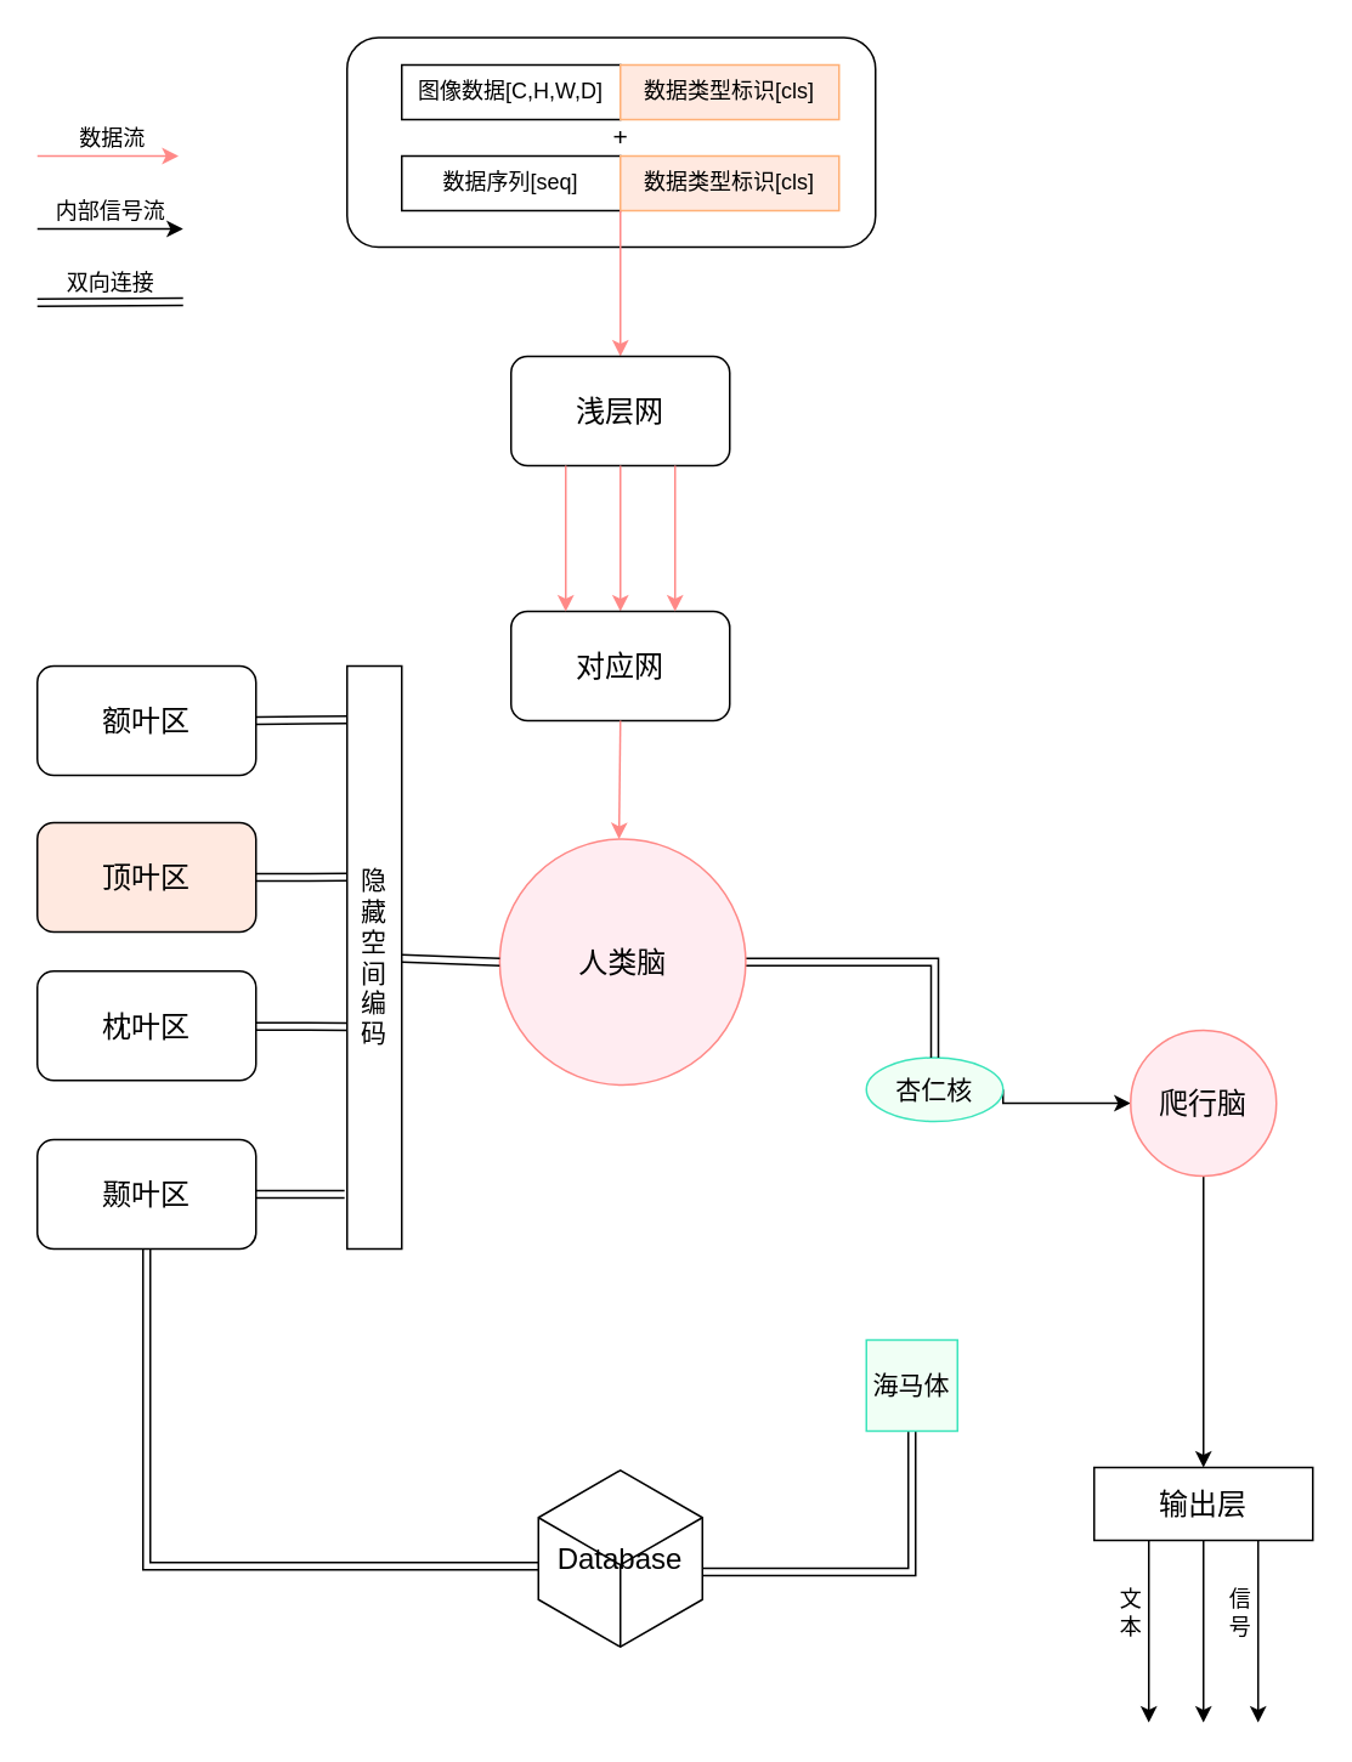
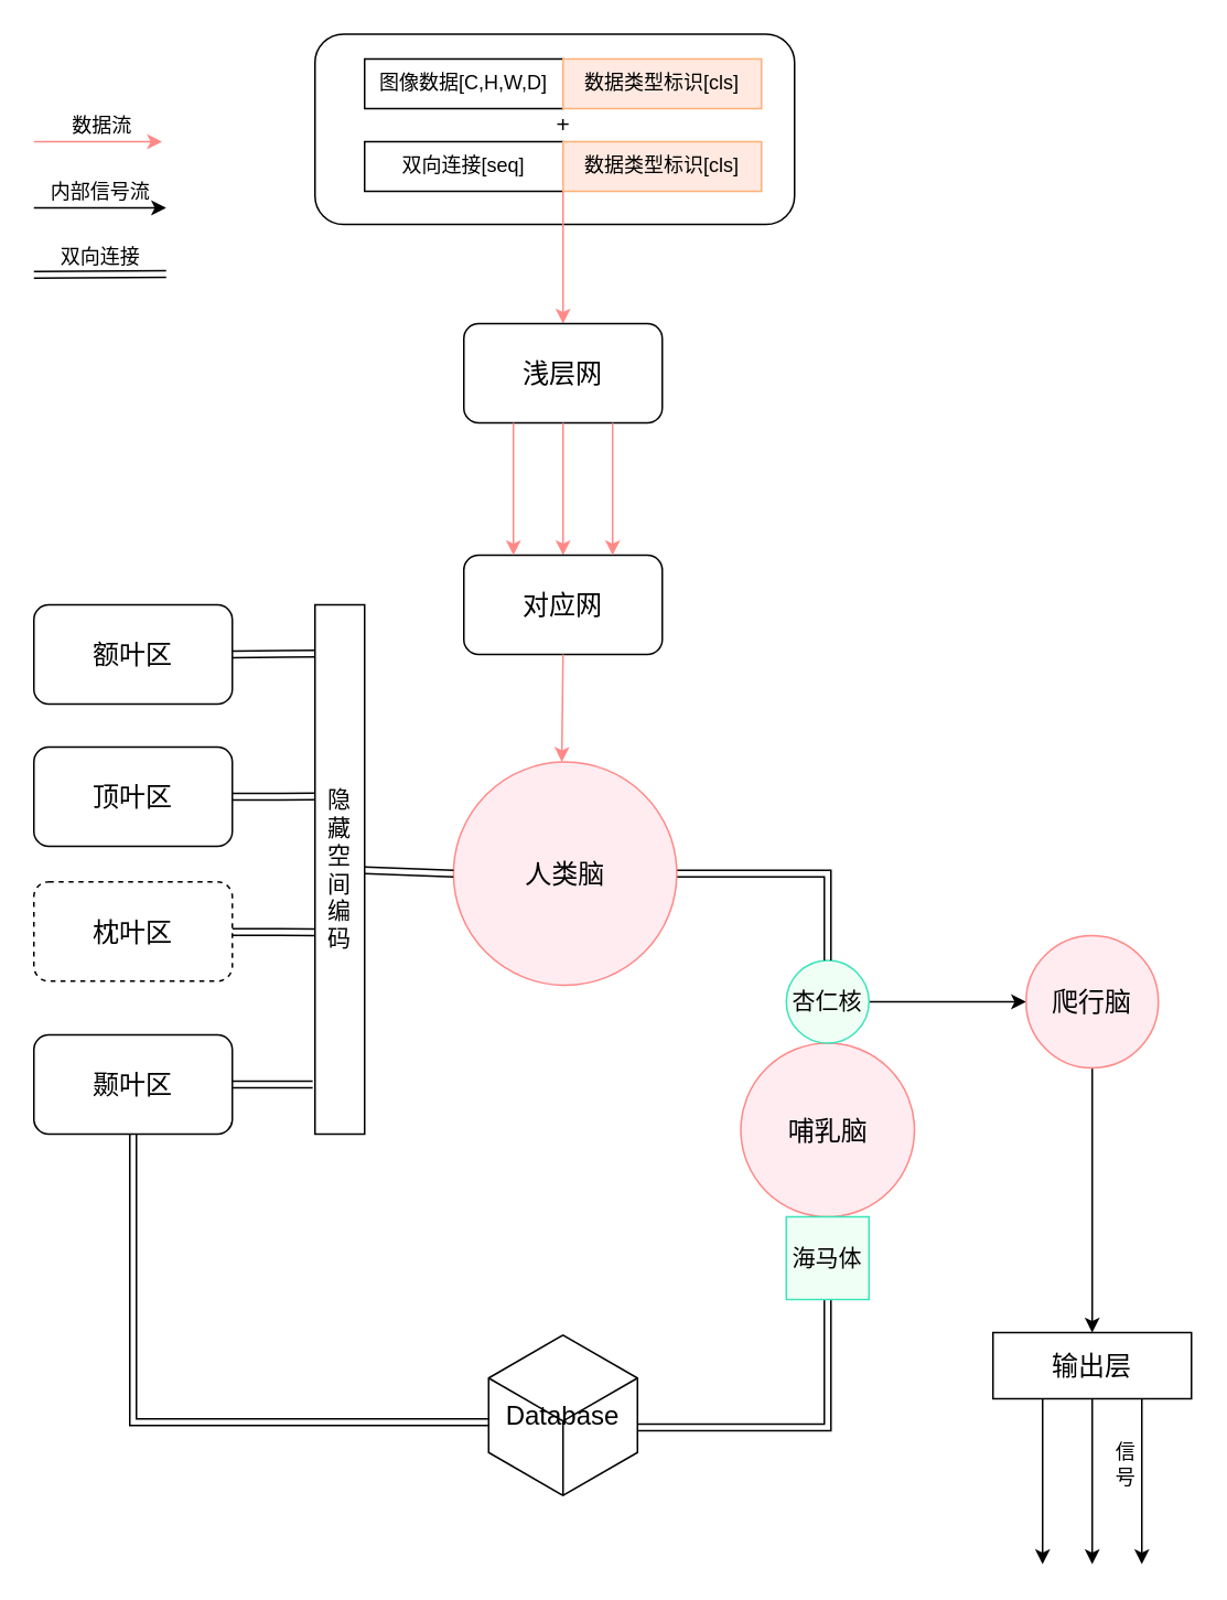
  <mxCell id="0" />
  <mxCell id="1" parent="0" />
  <mxCell id="2" value="" style="rounded=1;whiteSpace=wrap;html=1;fontSize=12;" parent="1" vertex="1"><mxGeometry x="190" y="20" width="290" height="115" as="geometry" /></mxCell>
- <mxCell id="3" value="数据序列[seq]" style="rounded=0;whiteSpace=wrap;html=1;" parent="1" vertex="1"><mxGeometry x="220" y="85" width="120" height="30" as="geometry" /></mxCell>
+ <mxCell id="3" value="双向连接[seq]" style="rounded=0;whiteSpace=wrap;html=1;" parent="1" vertex="1"><mxGeometry x="220" y="85" width="120" height="30" as="geometry" /></mxCell>
  <mxCell id="4" value="数据类型标识[cls]" style="rounded=0;whiteSpace=wrap;html=1;fillColor=#ffe9e0;strokeColor=#ffb076;" parent="1" vertex="1"><mxGeometry x="340" y="85" width="120" height="30" as="geometry" /></mxCell>
  <mxCell id="5" value="" style="endArrow=classic;html=1;rounded=0;fillColor=#ffecf1;strokeColor=#ff8987;" parent="1" edge="1"><mxGeometry width="50" height="50" relative="1" as="geometry"><mxPoint x="340" y="115" as="sourcePoint" /><mxPoint x="340" y="195" as="targetPoint" /></mxGeometry></mxCell>
  <mxCell id="6" value="&lt;font style=&quot;font-size: 16px&quot;&gt;浅层网&lt;/font&gt;" style="rounded=1;whiteSpace=wrap;html=1;" parent="1" vertex="1"><mxGeometry x="280" y="195" width="120" height="60" as="geometry" /></mxCell>
  <mxCell id="7" value="" style="endArrow=classic;html=1;rounded=0;fillColor=#ffecf1;strokeColor=#ff8987;" parent="1" edge="1"><mxGeometry width="50" height="50" relative="1" as="geometry"><mxPoint x="340" y="255" as="sourcePoint" /><mxPoint x="340" y="335" as="targetPoint" /></mxGeometry></mxCell>
  <mxCell id="8" value="&lt;font style=&quot;font-size: 16px&quot;&gt;对应网&lt;/font&gt;" style="rounded=1;whiteSpace=wrap;html=1;" parent="1" vertex="1"><mxGeometry x="280" y="335" width="120" height="60" as="geometry" /></mxCell>
  <mxCell id="9" value="图像数据[C,H,W,D]" style="rounded=0;whiteSpace=wrap;html=1;" parent="1" vertex="1"><mxGeometry x="220" y="35" width="120" height="30" as="geometry" /></mxCell>
  <mxCell id="10" value="数据类型标识[cls]" style="rounded=0;whiteSpace=wrap;html=1;fillColor=#ffe9e0;strokeColor=#ffb076;" parent="1" vertex="1"><mxGeometry x="340" y="35" width="120" height="30" as="geometry" /></mxCell>
  <mxCell id="11" value="+" style="text;html=1;align=center;verticalAlign=middle;resizable=0;points=[];autosize=1;strokeColor=none;fillColor=none;fontSize=14;" parent="1" vertex="1"><mxGeometry x="330" y="65" width="20" height="20" as="geometry" /></mxCell>
  <mxCell id="12" value="" style="endArrow=classic;html=1;rounded=0;fillColor=#ffecf1;strokeColor=#ff8987;" parent="1" edge="1"><mxGeometry width="50" height="50" relative="1" as="geometry"><mxPoint x="310" y="255" as="sourcePoint" /><mxPoint x="310" y="335" as="targetPoint" /></mxGeometry></mxCell>
  <mxCell id="13" value="" style="endArrow=classic;html=1;rounded=0;fillColor=#ffecf1;strokeColor=#ff8987;" parent="1" edge="1"><mxGeometry width="50" height="50" relative="1" as="geometry"><mxPoint x="370" y="255" as="sourcePoint" /><mxPoint x="370" y="335" as="targetPoint" /></mxGeometry></mxCell>
+ <mxCell id="14" value="&lt;font style=&quot;font-size: 16px&quot;&gt;哺乳脑&lt;/font&gt;" style="ellipse;whiteSpace=wrap;html=1;aspect=fixed;fontSize=14;fillColor=#ffecf1;strokeColor=#ff8987;" parent="1" vertex="1"><mxGeometry x="447.5" y="630" width="105" height="105" as="geometry" /></mxCell>
  <mxCell id="15" style="edgeStyle=orthogonalEdgeStyle;rounded=0;orthogonalLoop=1;jettySize=auto;html=1;exitX=1;exitY=0.5;exitDx=0;exitDy=0;entryX=0;entryY=0.5;entryDx=0;entryDy=0;fontSize=12;" parent="1" source="16" target="20" edge="1"><mxGeometry relative="1" as="geometry"><Array as="points"><mxPoint x="620" y="605" /></Array></mxGeometry></mxCell>
- <mxCell id="16" value="杏仁核" style="ellipse;whiteSpace=wrap;html=1;aspect=fixed;fontSize=14;fillColor=#f0fff5;strokeColor=#3ce4bb;" parent="1" vertex="1"><mxGeometry x="475" y="580" width="75" height="35" as="geometry" /></mxCell>
+ <mxCell id="16" value="杏仁核" style="ellipse;whiteSpace=wrap;html=1;aspect=fixed;fontSize=14;fillColor=#f0fff5;strokeColor=#3ce4bb;" parent="1" vertex="1"><mxGeometry x="475" y="580" width="50" height="50" as="geometry" /></mxCell>
  <mxCell id="17" style="edgeStyle=orthogonalEdgeStyle;rounded=0;orthogonalLoop=1;jettySize=auto;html=1;entryX=0.5;entryY=0;entryDx=0;entryDy=0;fontSize=12;shape=link;" parent="1" source="18" target="16" edge="1"><mxGeometry relative="1" as="geometry" /></mxCell>
  <mxCell id="18" value="&lt;font style=&quot;font-size: 16px&quot;&gt;人类脑&lt;/font&gt;" style="ellipse;whiteSpace=wrap;html=1;aspect=fixed;fontSize=14;fillColor=#ffecf1;strokeColor=#ff8987;" parent="1" vertex="1"><mxGeometry x="273.75" y="460" width="135" height="135" as="geometry" /></mxCell>
  <mxCell id="19" style="edgeStyle=orthogonalEdgeStyle;rounded=0;orthogonalLoop=1;jettySize=auto;html=1;exitX=0.5;exitY=1;exitDx=0;exitDy=0;fontSize=12;" parent="1" source="20" edge="1"><mxGeometry relative="1" as="geometry"><mxPoint x="660" y="805" as="targetPoint" /></mxGeometry></mxCell>
  <mxCell id="20" value="&lt;font style=&quot;font-size: 16px&quot;&gt;爬行脑&lt;/font&gt;" style="ellipse;whiteSpace=wrap;html=1;aspect=fixed;fontSize=14;fillColor=#ffecf1;strokeColor=#ff8987;" parent="1" vertex="1"><mxGeometry x="620" y="565" width="80" height="80" as="geometry" /></mxCell>
  <mxCell id="21" value="" style="endArrow=classic;html=1;rounded=0;fillColor=#ffecf1;strokeColor=#ff8987;entryX=0.5;entryY=0;entryDx=0;entryDy=0;exitX=0.5;exitY=1;exitDx=0;exitDy=0;" parent="1" source="8" edge="1"><mxGeometry width="50" height="50" relative="1" as="geometry"><mxPoint x="338" y="395" as="sourcePoint" /><mxPoint x="339.25" y="460" as="targetPoint" /><Array as="points" /></mxGeometry></mxCell>
  <mxCell id="22" value="" style="endArrow=classic;html=1;rounded=0;fillColor=#ffecf1;strokeColor=#ff8987;" parent="1" edge="1"><mxGeometry width="50" height="50" relative="1" as="geometry"><mxPoint x="20" y="85" as="sourcePoint" /><mxPoint x="97.5" y="85" as="targetPoint" /></mxGeometry></mxCell>
  <mxCell id="23" value="数据流" style="edgeLabel;html=1;align=center;verticalAlign=middle;resizable=0;points=[];fontSize=12;childText;" parent="22" vertex="1" connectable="0"><mxGeometry x="0.378" y="3" relative="1" as="geometry"><mxPoint x="-13" y="-7" as="offset" /></mxGeometry></mxCell>
  <mxCell id="24" style="edgeStyle=orthogonalEdgeStyle;rounded=0;orthogonalLoop=1;jettySize=auto;html=1;exitX=1;exitY=0.5;exitDx=0;exitDy=0;fontSize=14;" parent="1" edge="1"><mxGeometry relative="1" as="geometry"><mxPoint x="20" y="125" as="sourcePoint" /><mxPoint x="100" y="125" as="targetPoint" /><Array as="points"><mxPoint x="50" y="125" /><mxPoint x="50" y="125" /></Array></mxGeometry></mxCell>
  <mxCell id="25" value="&lt;font style=&quot;font-size: 12px&quot;&gt;内部信号流&lt;/font&gt;" style="text;html=1;align=center;verticalAlign=middle;resizable=0;points=[];autosize=1;strokeColor=none;fillColor=none;fontSize=14;" parent="1" vertex="1"><mxGeometry x="20" y="105" width="80" height="20" as="geometry" /></mxCell>
  <mxCell id="26" style="rounded=0;orthogonalLoop=1;jettySize=auto;html=1;exitX=1;exitY=0.5;exitDx=0;exitDy=0;entryX=0.033;entryY=0.092;entryDx=0;entryDy=0;entryPerimeter=0;fontSize=12;shape=link;" parent="1" source="27" target="39" edge="1"><mxGeometry relative="1" as="geometry" /></mxCell>
  <mxCell id="27" value="&lt;font style=&quot;font-size: 16px&quot;&gt;额叶区&lt;/font&gt;" style="rounded=1;whiteSpace=wrap;html=1;fontSize=12;" parent="1" vertex="1"><mxGeometry x="20" y="365" width="120" height="60" as="geometry" /></mxCell>
  <mxCell id="28" style="edgeStyle=orthogonalEdgeStyle;rounded=0;orthogonalLoop=1;jettySize=auto;html=1;exitX=1;exitY=0.5;exitDx=0;exitDy=0;entryX=0.017;entryY=0.362;entryDx=0;entryDy=0;entryPerimeter=0;fontSize=12;shape=link;" parent="1" source="29" target="39" edge="1"><mxGeometry relative="1" as="geometry" /></mxCell>
- <mxCell id="29" value="&lt;font style=&quot;font-size: 16px&quot;&gt;顶叶区&lt;/font&gt;" style="rounded=1;whiteSpace=wrap;html=1;fontSize=12;fillColor=#ffe9e0;" parent="1" vertex="1"><mxGeometry x="20" y="451" width="120" height="60" as="geometry" /></mxCell>
+ <mxCell id="29" value="&lt;font style=&quot;font-size: 16px&quot;&gt;顶叶区&lt;/font&gt;" style="rounded=1;whiteSpace=wrap;html=1;fontSize=12;" parent="1" vertex="1"><mxGeometry x="20" y="451" width="120" height="60" as="geometry" /></mxCell>
  <mxCell id="30" style="rounded=0;orthogonalLoop=1;jettySize=auto;html=1;fontSize=12;shape=link;" parent="1" source="31" edge="1"><mxGeometry relative="1" as="geometry"><mxPoint x="190" y="563" as="targetPoint" /></mxGeometry></mxCell>
- <mxCell id="31" value="&lt;font style=&quot;font-size: 16px&quot;&gt;枕叶区&lt;/font&gt;" style="rounded=1;whiteSpace=wrap;html=1;fontSize=12;" parent="1" vertex="1"><mxGeometry x="20" y="532.5" width="120" height="60" as="geometry" /></mxCell>
+ <mxCell id="31" value="&lt;font style=&quot;font-size: 16px&quot;&gt;枕叶区&lt;/font&gt;" style="rounded=1;whiteSpace=wrap;html=1;fontSize=12;dashed=1;" parent="1" vertex="1"><mxGeometry x="20" y="532.5" width="120" height="60" as="geometry" /></mxCell>
  <mxCell id="32" style="edgeStyle=orthogonalEdgeStyle;rounded=0;orthogonalLoop=1;jettySize=auto;html=1;entryX=0.009;entryY=0.542;entryDx=0;entryDy=0;entryPerimeter=0;fontSize=12;exitX=0.5;exitY=1;exitDx=0;exitDy=0;shape=link;" parent="1" source="34" target="35" edge="1"><mxGeometry relative="1" as="geometry" /></mxCell>
  <mxCell id="33" style="rounded=0;orthogonalLoop=1;jettySize=auto;html=1;exitX=1;exitY=0.5;exitDx=0;exitDy=0;entryX=-0.047;entryY=0.906;entryDx=0;entryDy=0;entryPerimeter=0;fontSize=12;shape=link;" parent="1" source="34" target="39" edge="1"><mxGeometry relative="1" as="geometry" /></mxCell>
  <mxCell id="34" value="&lt;font style=&quot;font-size: 16px&quot;&gt;颞叶区&lt;/font&gt;" style="rounded=1;whiteSpace=wrap;html=1;fontSize=12;" parent="1" vertex="1"><mxGeometry x="20" y="625" width="120" height="60" as="geometry" /></mxCell>
  <mxCell id="35" value="&lt;font style=&quot;font-size: 16px&quot;&gt;Database&lt;/font&gt;" style="html=1;whiteSpace=wrap;aspect=fixed;shape=isoCube;backgroundOutline=1;fontSize=12;" parent="1" vertex="1"><mxGeometry x="295" y="805" width="90" height="100" as="geometry" /></mxCell>
  <mxCell id="36" style="edgeStyle=orthogonalEdgeStyle;rounded=0;orthogonalLoop=1;jettySize=auto;html=1;exitX=0.5;exitY=1;exitDx=0;exitDy=0;entryX=1.004;entryY=0.574;entryDx=0;entryDy=0;entryPerimeter=0;fontSize=12;shape=link;" parent="1" source="37" target="35" edge="1"><mxGeometry relative="1" as="geometry" /></mxCell>
  <mxCell id="37" value="海马体" style="whiteSpace=wrap;html=1;aspect=fixed;fontSize=14;fillColor=#f0fff5;strokeColor=#3ce4bb;rounded=0;" parent="1" vertex="1"><mxGeometry x="475" y="735" width="50" height="50" as="geometry" /></mxCell>
  <mxCell id="38" style="rounded=0;orthogonalLoop=1;jettySize=auto;html=1;entryX=0;entryY=0.5;entryDx=0;entryDy=0;fontSize=12;shape=link;" parent="1" source="39" target="18" edge="1"><mxGeometry relative="1" as="geometry" /></mxCell>
  <mxCell id="39" value="&lt;font style=&quot;font-size: 14px&quot;&gt;隐&lt;br&gt;藏&lt;br&gt;空&lt;br&gt;间&lt;br&gt;编&lt;br&gt;码&lt;/font&gt;" style="rounded=0;whiteSpace=wrap;html=1;fontSize=12;" parent="1" vertex="1"><mxGeometry x="190" y="365" width="30" height="320" as="geometry" /></mxCell>
  <mxCell id="40" style="edgeStyle=orthogonalEdgeStyle;rounded=0;orthogonalLoop=1;jettySize=auto;html=1;exitX=0.5;exitY=1;exitDx=0;exitDy=0;fontSize=12;" parent="1" source="39" target="39" edge="1"><mxGeometry relative="1" as="geometry" /></mxCell>
  <mxCell id="41" style="rounded=0;orthogonalLoop=1;jettySize=auto;html=1;exitX=1;exitY=0.5;exitDx=0;exitDy=0;fontSize=12;shape=link;" parent="1" edge="1"><mxGeometry relative="1" as="geometry"><mxPoint x="20" y="165.56" as="sourcePoint" /><mxPoint x="100" y="165" as="targetPoint" /></mxGeometry></mxCell>
  <mxCell id="42" value="双向连接" style="text;html=1;align=center;verticalAlign=middle;resizable=0;points=[];autosize=1;strokeColor=none;fillColor=none;fontSize=12;" parent="1" vertex="1"><mxGeometry x="30" y="145" width="60" height="20" as="geometry" /></mxCell>
  <mxCell id="43" style="edgeStyle=orthogonalEdgeStyle;rounded=0;orthogonalLoop=1;jettySize=auto;html=1;exitX=0.25;exitY=1;exitDx=0;exitDy=0;fontSize=12;" parent="1" source="46" edge="1"><mxGeometry relative="1" as="geometry"><mxPoint x="630" y="945" as="targetPoint" /></mxGeometry></mxCell>
  <mxCell id="44" style="edgeStyle=orthogonalEdgeStyle;rounded=0;orthogonalLoop=1;jettySize=auto;html=1;exitX=0.5;exitY=1;exitDx=0;exitDy=0;fontSize=12;" parent="1" source="46" edge="1"><mxGeometry relative="1" as="geometry"><mxPoint x="660" y="945" as="targetPoint" /></mxGeometry></mxCell>
  <mxCell id="45" style="edgeStyle=orthogonalEdgeStyle;rounded=0;orthogonalLoop=1;jettySize=auto;html=1;exitX=0.75;exitY=1;exitDx=0;exitDy=0;fontSize=12;" parent="1" source="46" edge="1"><mxGeometry relative="1" as="geometry"><mxPoint x="690" y="945" as="targetPoint" /></mxGeometry></mxCell>
  <mxCell id="46" value="&lt;font style=&quot;font-size: 16px&quot;&gt;输出层&lt;/font&gt;" style="rounded=0;whiteSpace=wrap;html=1;fontSize=12;" parent="1" vertex="1"><mxGeometry x="600" y="805" width="120" height="40" as="geometry" /></mxCell>
- <mxCell id="47" value="文&lt;br&gt;本" style="text;html=1;align=center;verticalAlign=middle;resizable=0;points=[];autosize=1;strokeColor=none;fillColor=none;fontSize=12;" parent="1" vertex="1"><mxGeometry x="605" y="870" width="30" height="30" as="geometry" /></mxCell>
  <mxCell id="48" value="信&lt;br&gt;号" style="text;html=1;align=center;verticalAlign=middle;resizable=0;points=[];autosize=1;strokeColor=none;fillColor=none;fontSize=12;" parent="1" vertex="1"><mxGeometry x="665" y="870" width="30" height="30" as="geometry" /></mxCell>
